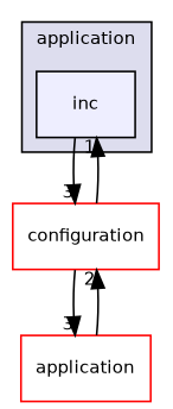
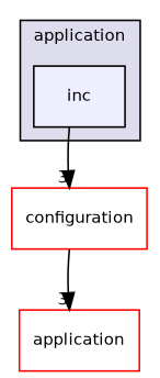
  digraph {
    compound=true
    node [fillcolor=white fontname=Helvetica fontsize=10 shape=box style=filled color=red]
    edge [headlabel=3 labeldistance=1.5 labelfontname=Helvetica labelfontsize=10]
    n1 [fillcolor="#eeeeff" label=inc pencolor=black color=""]
    n2 [label=configuration]
    n3 [label=application]
    subgraph cluster_1 {
      bgcolor="#ddddee"
      fontname=Helvetica
      fontsize=10
      label=application
      pencolor=black
      n1
    }
    n1 -> n2
-   n2 -> n1 [headlabel=1]
    n2 -> n3
-   n3 -> n2 [headlabel=2]
  }
